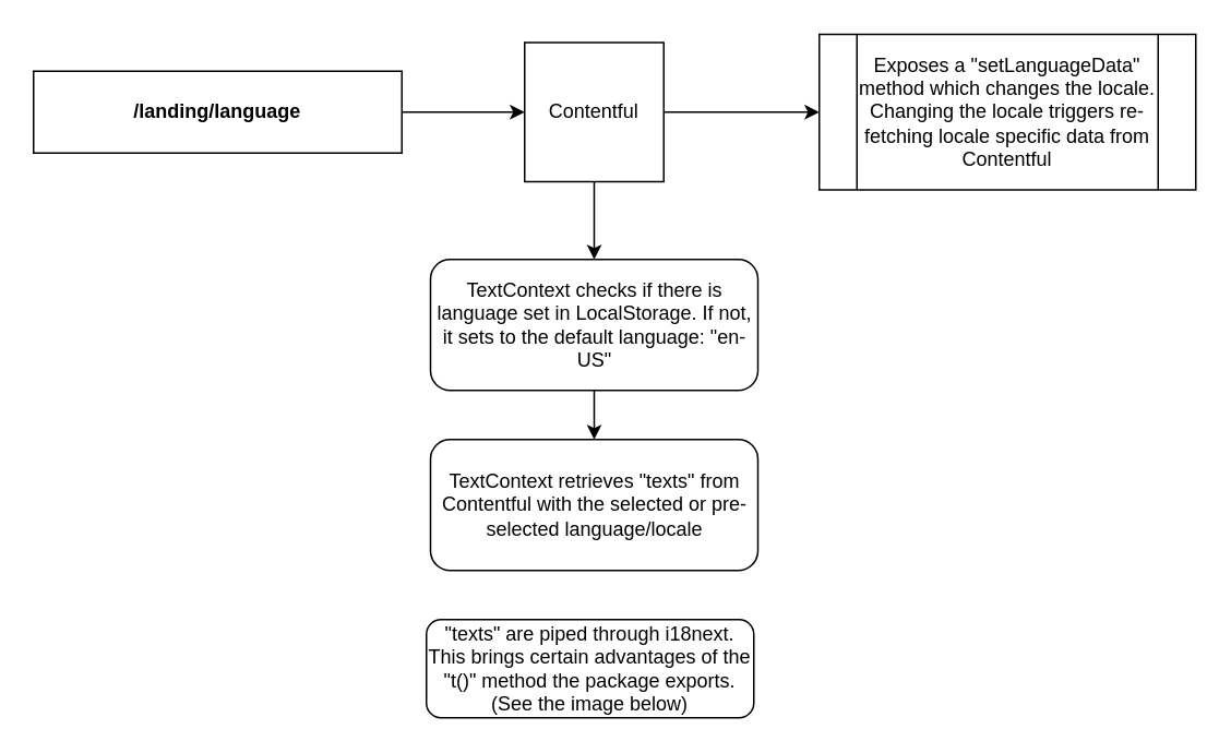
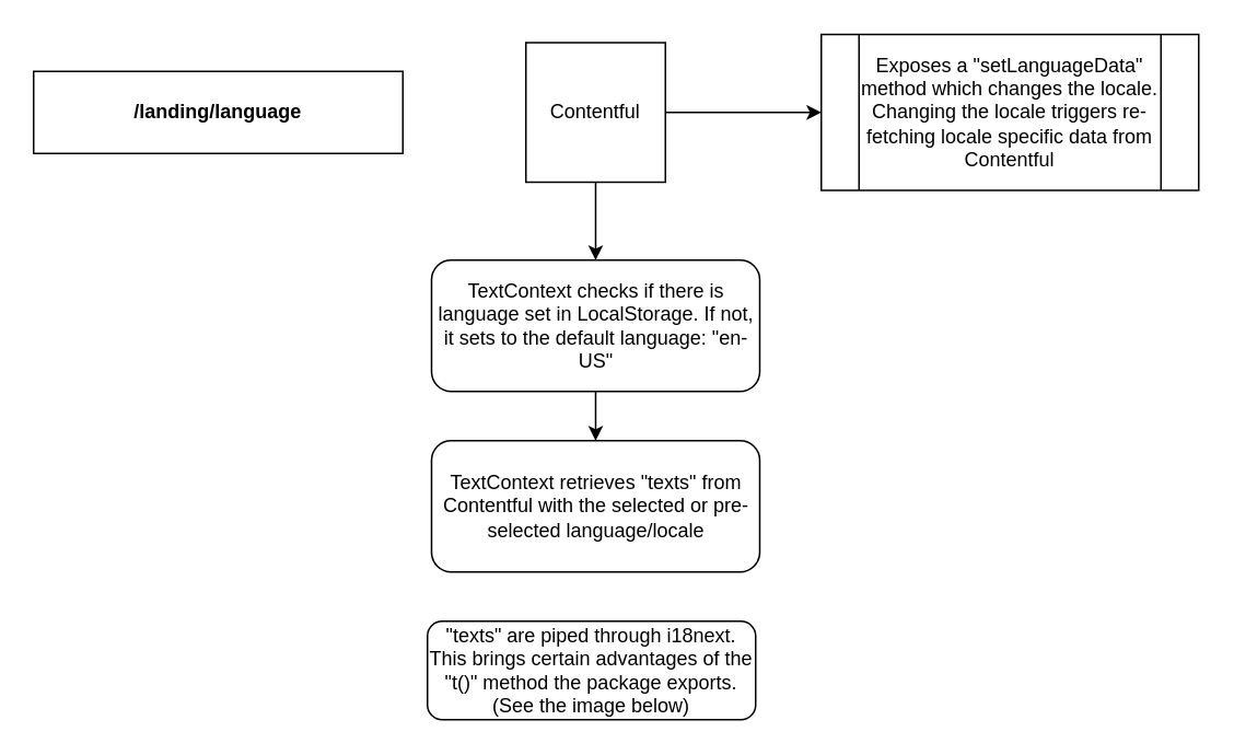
  <mxCell id="0" />
  <mxCell id="1" parent="0" />
- <mxCell id="2" style="edgeStyle=orthogonalEdgeStyle;rounded=0;orthogonalLoop=1;jettySize=auto;html=1;" edge="1" parent="1" source="3" target="6"><mxGeometry relative="1" as="geometry" /></mxCell>
  <mxCell id="3" value="&lt;b&gt;/landing/language&lt;/b&gt;" style="rounded=0;whiteSpace=wrap;html=1;" vertex="1" parent="1"><mxGeometry x="20" y="43" width="225" height="50" as="geometry" /></mxCell>
  <mxCell id="4" style="edgeStyle=orthogonalEdgeStyle;rounded=0;orthogonalLoop=1;jettySize=auto;html=1;" edge="1" parent="1" source="6" target="8"><mxGeometry relative="1" as="geometry"><mxPoint x="510" y="28" as="targetPoint" /></mxGeometry></mxCell>
  <mxCell id="5" style="edgeStyle=orthogonalEdgeStyle;rounded=0;orthogonalLoop=1;jettySize=auto;html=1;entryX=0;entryY=0.5;entryDx=0;entryDy=0;" edge="1" parent="1" source="6" target="10"><mxGeometry relative="1" as="geometry" /></mxCell>
  <mxCell id="6" value="Contentful" style="whiteSpace=wrap;html=1;aspect=fixed;" vertex="1" parent="1"><mxGeometry x="320" y="25.5" width="85" height="85" as="geometry" /></mxCell>
  <mxCell id="7" style="edgeStyle=orthogonalEdgeStyle;rounded=0;orthogonalLoop=1;jettySize=auto;html=1;" edge="1" parent="1" source="8" target="9"><mxGeometry relative="1" as="geometry" /></mxCell>
  <mxCell id="8" value="&lt;span&gt;TextContext checks if there is language set in LocalStorage. If not, it sets to the default language: &quot;en-US&quot;&lt;/span&gt;" style="rounded=1;whiteSpace=wrap;html=1;" vertex="1" parent="1"><mxGeometry x="262.5" y="158" width="200" height="80" as="geometry" /></mxCell>
  <mxCell id="9" value="&lt;span&gt;TextContext retrieves &quot;texts&quot; from Contentful with the selected or pre-selected language/locale&lt;/span&gt;" style="rounded=1;whiteSpace=wrap;html=1;" vertex="1" parent="1"><mxGeometry x="262.5" y="268" width="200" height="80" as="geometry" /></mxCell>
  <mxCell id="10" value="Exposes a &quot;setLanguageData&quot; method which changes the locale. Changing the locale triggers re-fetching locale specific data from Contentful" style="shape=process;whiteSpace=wrap;html=1;backgroundOutline=1;" vertex="1" parent="1"><mxGeometry x="500" y="20.5" width="230" height="95" as="geometry" /></mxCell>
  <mxCell id="11" value="&quot;texts&quot; are piped through i18next. This brings certain advantages of the &quot;t()&quot; method the package exports.&lt;br&gt;(See the image below)" style="rounded=1;whiteSpace=wrap;html=1;" vertex="1" parent="1"><mxGeometry x="260" y="378" width="200" height="60" as="geometry" /></mxCell>
